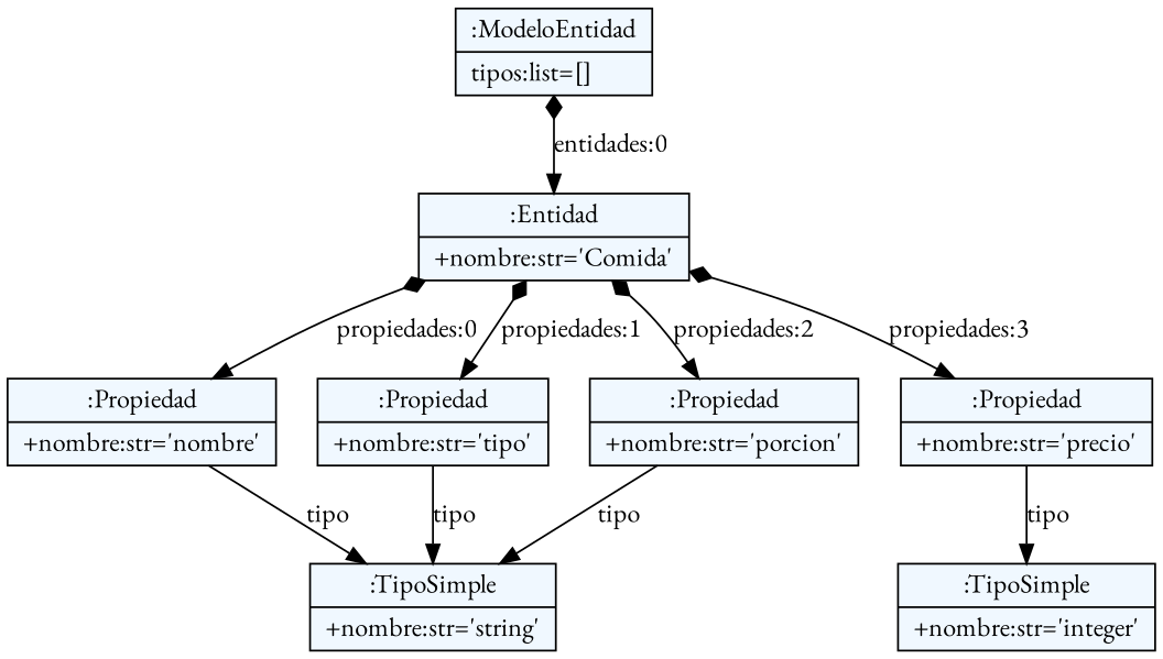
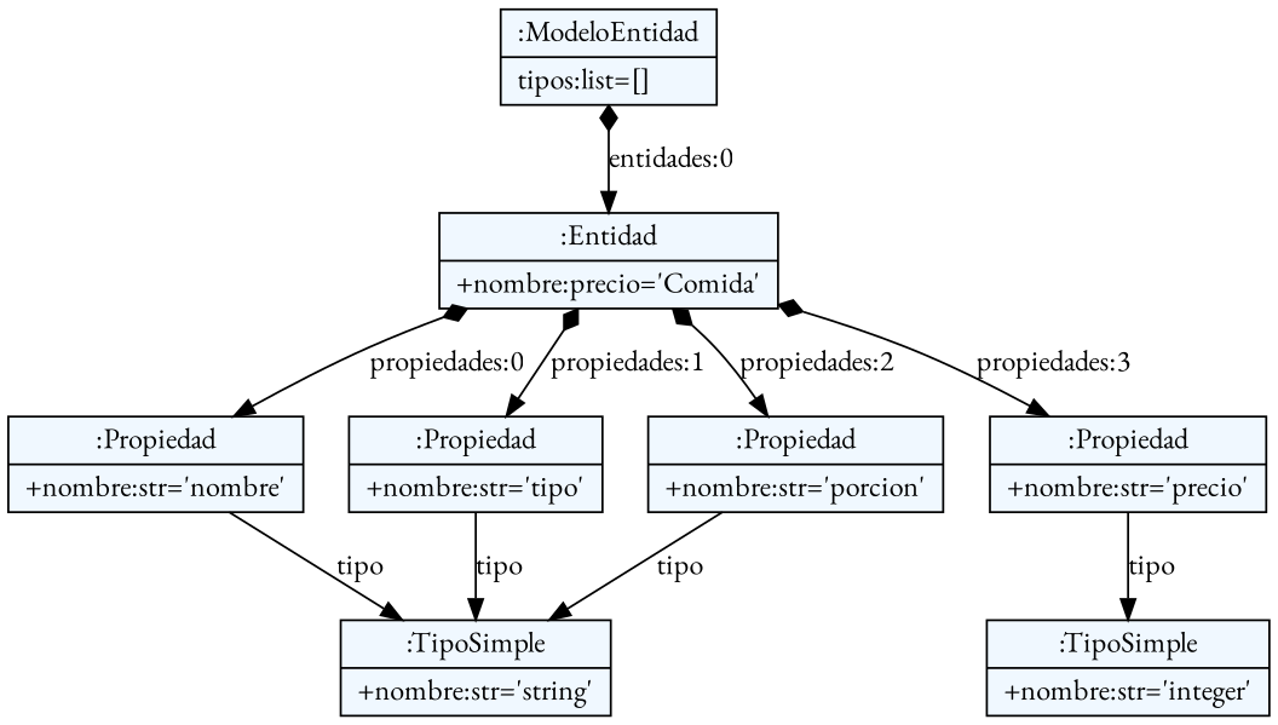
  digraph {
    fontname="EB Garamond"
    fontsize=8
    nodesep=0.3
    node [fillcolor=aliceblue shape=record style=filled fontname="EB Garamond"]
    edge [arrowtail=diamond dir=both fontname="EB Garamond"]
    n1 [label="{:ModeloEntidad|tipos:list=[]\l}"]
-   n2 [label="{:Entidad|+nombre:str='Comida'\l}"]
+   n2 [label="{:Entidad|+nombre:precio='Comida'\l}"]
    n3 [label="{:Propiedad|+nombre:str='nombre'\l}"]
    n4 [label="{:Propiedad|+nombre:str='tipo'\l}"]
    n5 [label="{:Propiedad|+nombre:str='porcion'\l}"]
    n6 [label="{:Propiedad|+nombre:str='precio'\l}"]
    n7 [label="{:TipoSimple|+nombre:str='string'\l}"]
    n8 [label="{:TipoSimple|+nombre:str='integer'\l}"]
    n1 -> n2 [label="entidades:0"]
    n2 -> n3 [label="propiedades:0"]
    n2 -> n4 [label="propiedades:1"]
    n2 -> n5 [label="propiedades:2"]
    n2 -> n6 [label="propiedades:3"]
    n3 -> n7 [arrowtail=empty dir=black label=tipo]
    n4 -> n7 [arrowtail=empty dir=black label=tipo]
    n5 -> n7 [arrowtail=empty dir=black label=tipo]
    n6 -> n8 [arrowtail=empty dir=black label=tipo]
  }
